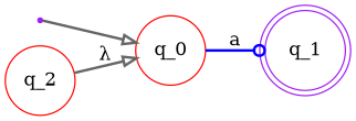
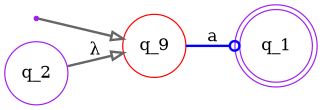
  digraph {
    rankdir=LR
    node [color=purple shape=circle]
    edge [arrowhead=onormal color=gray40 style=bold]
    qi [shape=point]
-   q_0 [color=red]
+   q_0 [color=red label=q_9]
    q_1 [shape=doublecircle]
-   q_2 [color=red]
+   q_2
    qi -> q_0
    q_0 -> q_1 [arrowhead=odot color=blue label=a]
    q_2 -> q_0 [label="λ"]
  }
